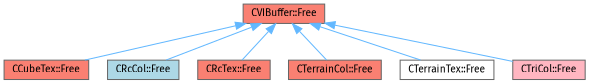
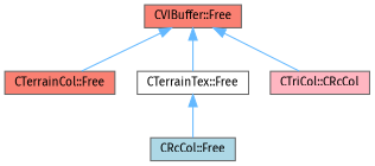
  digraph {
    fontname="Fira Sans"
    rankdir=TB
    node [color=grey40 fillcolor=salmon fontname="Fira Sans" fontsize=10 shape=box style=filled]
    edge [color=steelblue1 dir=back fontname="Fira Sans" fontsize=10 labelfontname=Helvetica labelfontsize=10 style=solid]
    n1 [color=gray40 fontcolor=black height=0.2 label="CVIBuffer::Free" width=0.4]
-   n2 [height=0.2 label="CCubeTex::Free" width=0.4]
    n3 [fillcolor=lightblue height=0.2 label="CRcCol::Free" width=0.4]
-   n4 [height=0.2 label="CRcTex::Free" width=0.4]
    n5 [height=0.2 label="CTerrainCol::Free" width=0.4]
    n6 [fillcolor=white height=0.2 label="CTerrainTex::Free" width=0.4]
-   n7 [fillcolor=lightpink height=0.2 label="CTriCol::Free" width=0.4]
-   n1 -> n2
-   n1 -> n3
-   n1 -> n4
+   n7 [fillcolor=lightpink height=0.2 label="CTriCol::CRcCol" width=0.4]
+   n6 -> n3
    n1 -> n5
    n1 -> n6
    n1 -> n7
  }
